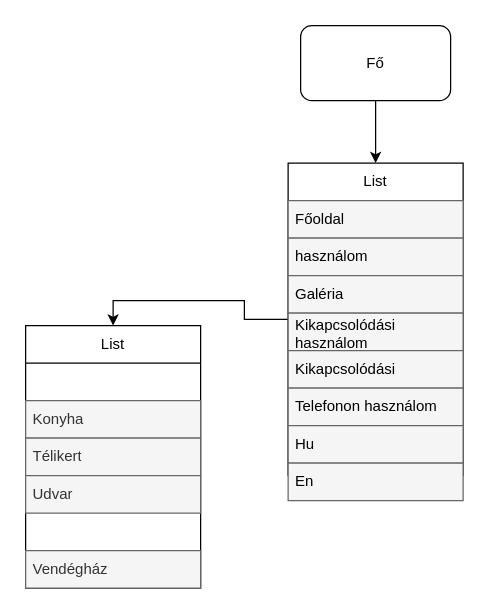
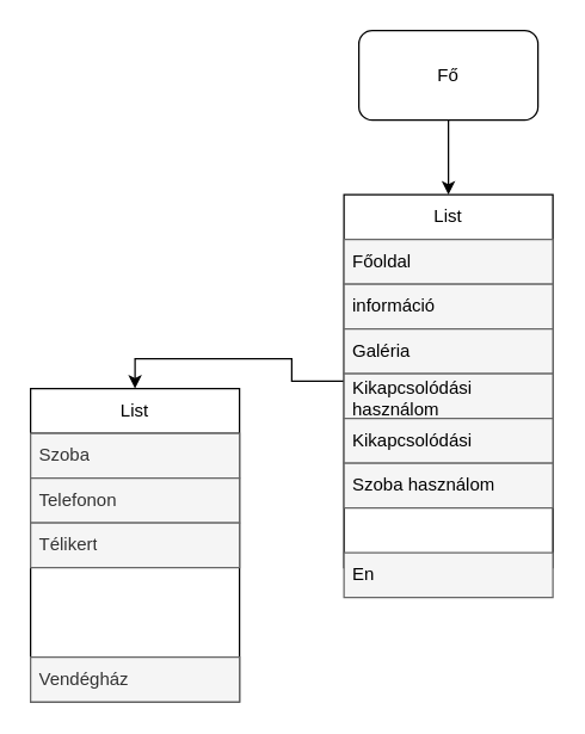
  <mxCell id="0" />
  <mxCell id="1" parent="0" />
  <mxCell id="2" style="edgeStyle=orthogonalEdgeStyle;rounded=0;orthogonalLoop=1;jettySize=auto;html=1;exitX=0.5;exitY=1;exitDx=0;exitDy=0;entryX=0.5;entryY=0;entryDx=0;entryDy=0;labelBackgroundColor=none;fontColor=default;" parent="1" source="3" target="5" edge="1"><mxGeometry relative="1" as="geometry" /></mxCell>
  <mxCell id="3" value="Fő" style="whiteSpace=wrap;html=1;labelBackgroundColor=none;rounded=1;" parent="1" vertex="1"><mxGeometry x="240" y="20" width="120" height="60" as="geometry" /></mxCell>
  <mxCell id="4" style="edgeStyle=orthogonalEdgeStyle;rounded=0;orthogonalLoop=1;jettySize=auto;html=1;exitX=0;exitY=0.5;exitDx=0;exitDy=0;entryX=0.5;entryY=0;entryDx=0;entryDy=0;" parent="1" source="5" target="13" edge="1"><mxGeometry relative="1" as="geometry" /></mxCell>
  <mxCell id="5" value="List" style="swimlane;fontStyle=0;childdayout=stackLayout;horizontal=1;startSize=30;horizontalStack=0;resizeParent=1;resizeParentMax=0;resizeLast=0;collapsible=1;marginBottom=0;whiteSpace=wrap;html=1;labelBackgroundColor=none;" parent="1" vertex="1"><mxGeometry x="230" y="130" width="140" height="250" as="geometry"><mxRectangle x="40" y="140" width="60" height="30" as="alternateBounds" /></mxGeometry></mxCell>
  <mxCell id="6" value="&lt;font color=&quot;#000000&quot;&gt;Főoldal&lt;/font&gt;" style="text;align=left;verticalAlign=middle;spacingLeft=4;spacingRight=4;overflow=hidden;points=[[0,0.5],[1,0.5]];portConstraint=eastwest;rotatable=0;whiteSpace=wrap;html=1;labelBackgroundColor=none;fillColor=#f5f5f5;fontColor=#333333;strokeColor=#666666;" parent="5" vertex="1"><mxGeometry y="30" width="140" height="30" as="geometry" /></mxCell>
- <mxCell id="7" value="&lt;font color=&quot;#000000&quot;&gt;használom&lt;/font&gt;" style="text;align=left;verticalAlign=middle;spacingLeft=4;spacingRight=4;overflow=hidden;points=[[0,0.5],[1,0.5]];portConstraint=eastwest;rotatable=0;whiteSpace=wrap;html=1;labelBackgroundColor=none;fillColor=#f5f5f5;fontColor=#333333;strokeColor=#666666;" parent="5" vertex="1"><mxGeometry y="60" width="140" height="30" as="geometry" /></mxCell>
+ <mxCell id="7" value="&lt;font color=&quot;#000000&quot;&gt;információ&lt;/font&gt;" style="text;align=left;verticalAlign=middle;spacingLeft=4;spacingRight=4;overflow=hidden;points=[[0,0.5],[1,0.5]];portConstraint=eastwest;rotatable=0;whiteSpace=wrap;html=1;labelBackgroundColor=none;fillColor=#f5f5f5;fontColor=#333333;strokeColor=#666666;" parent="5" vertex="1"><mxGeometry y="60" width="140" height="30" as="geometry" /></mxCell>
  <mxCell id="8" value="&lt;font color=&quot;#000000&quot;&gt;Galéria&lt;/font&gt;" style="text;align=left;verticalAlign=middle;spacingLeft=4;spacingRight=4;overflow=hidden;points=[[0,0.5],[1,0.5]];portConstraint=eastwest;rotatable=0;whiteSpace=wrap;html=1;labelBackgroundColor=none;fillColor=#f5f5f5;fontColor=#333333;strokeColor=#666666;" parent="5" vertex="1"><mxGeometry y="90" width="140" height="30" as="geometry" /></mxCell>
  <mxCell id="9" value="&lt;font color=&quot;#000000&quot;&gt;Kikapcsolódási használom&lt;/font&gt;" style="text;align=left;verticalAlign=middle;spacingLeft=4;spacingRight=4;overflow=hidden;points=[[0,0.5],[1,0.5]];portConstraint=eastwest;rotatable=0;whiteSpace=wrap;html=1;labelBackgroundColor=none;fillColor=#f5f5f5;fontColor=#333333;strokeColor=#666666;" parent="5" vertex="1"><mxGeometry y="120" width="140" height="30" as="geometry" /></mxCell>
  <mxCell id="10" value="&lt;font color=&quot;#000000&quot;&gt;Kikapcsolódási&lt;/font&gt;" style="text;align=left;verticalAlign=middle;spacingLeft=4;spacingRight=4;overflow=hidden;points=[[0,0.5],[1,0.5]];portConstraint=eastwest;rotatable=0;whiteSpace=wrap;html=1;labelBackgroundColor=none;fillColor=#f5f5f5;fontColor=#333333;strokeColor=#666666;" parent="5" vertex="1"><mxGeometry y="150" width="140" height="30" as="geometry" /></mxCell>
- <mxCell id="11" value="&lt;font color=&quot;#000000&quot;&gt;Telefonon használom&lt;/font&gt;" style="text;align=left;verticalAlign=middle;spacingLeft=4;spacingRight=4;overflow=hidden;points=[[0,0.5],[1,0.5]];portConstraint=eastwest;rotatable=0;whiteSpace=wrap;html=1;labelBackgroundColor=none;fillColor=#f5f5f5;fontColor=#333333;strokeColor=#666666;" parent="5" vertex="1"><mxGeometry y="180" width="140" height="30" as="geometry" /></mxCell>
- <mxCell id="12" value="&lt;font color=&quot;#000000&quot;&gt;Hu&lt;/font&gt;" style="text;align=left;verticalAlign=middle;spacingLeft=4;spacingRight=4;overflow=hidden;points=[[0,0.5],[1,0.5]];portConstraint=eastwest;rotatable=0;whiteSpace=wrap;html=1;labelBackgroundColor=none;fillColor=#f5f5f5;fontColor=#333333;strokeColor=#666666;" vertex="1" parent="5"><mxGeometry y="210" width="140" height="30" as="geometry" /></mxCell>
+ <mxCell id="11" value="&lt;font color=&quot;#000000&quot;&gt;Szoba használom&lt;/font&gt;" style="text;align=left;verticalAlign=middle;spacingLeft=4;spacingRight=4;overflow=hidden;points=[[0,0.5],[1,0.5]];portConstraint=eastwest;rotatable=0;whiteSpace=wrap;html=1;labelBackgroundColor=none;fillColor=#f5f5f5;fontColor=#333333;strokeColor=#666666;" parent="5" vertex="1"><mxGeometry y="180" width="140" height="30" as="geometry" /></mxCell>
  <mxCell id="13" value="List" style="swimlane;fontStyle=0;childdayout=stackLayout;horizontal=1;startSize=30;horizontalStack=0;resizeParent=1;resizeParentMax=0;resizeLast=0;collapsible=1;marginBottom=0;whiteSpace=wrap;html=1;" parent="1" vertex="1"><mxGeometry x="20" y="260" width="140" height="210" as="geometry" /></mxCell>
- <mxCell id="15" value="Konyha" style="text;strokeColor=#666666;fillColor=#f5f5f5;align=left;verticalAlign=middle;spacingLeft=4;spacingRight=4;overflow=hidden;points=[[0,0.5],[1,0.5]];portConstraint=eastwest;rotatable=0;whiteSpace=wrap;html=1;fontColor=#333333;" parent="13" vertex="1"><mxGeometry y="60" width="140" height="30" as="geometry" /></mxCell>
+ <mxCell id="14" value="Szoba" style="text;strokeColor=#666666;fillColor=#f5f5f5;align=left;verticalAlign=middle;spacingLeft=4;spacingRight=4;overflow=hidden;points=[[0,0.5],[1,0.5]];portConstraint=eastwest;rotatable=0;whiteSpace=wrap;html=1;fontColor=#333333;" parent="13" vertex="1"><mxGeometry y="30" width="140" height="30" as="geometry" /></mxCell>
+ <mxCell id="15" value="Telefonon" style="text;strokeColor=#666666;fillColor=#f5f5f5;align=left;verticalAlign=middle;spacingLeft=4;spacingRight=4;overflow=hidden;points=[[0,0.5],[1,0.5]];portConstraint=eastwest;rotatable=0;whiteSpace=wrap;html=1;fontColor=#333333;" parent="13" vertex="1"><mxGeometry y="60" width="140" height="30" as="geometry" /></mxCell>
  <mxCell id="16" value="Télikert" style="text;strokeColor=#666666;fillColor=#f5f5f5;align=left;verticalAlign=middle;spacingLeft=4;spacingRight=4;overflow=hidden;points=[[0,0.5],[1,0.5]];portConstraint=eastwest;rotatable=0;whiteSpace=wrap;html=1;fontColor=#333333;" parent="13" vertex="1"><mxGeometry y="90" width="140" height="30" as="geometry" /></mxCell>
- <mxCell id="17" value="Udvar" style="text;strokeColor=#666666;fillColor=#f5f5f5;align=left;verticalAlign=middle;spacingLeft=4;spacingRight=4;overflow=hidden;points=[[0,0.5],[1,0.5]];portConstraint=eastwest;rotatable=0;whiteSpace=wrap;html=1;fontColor=#333333;" parent="13" vertex="1"><mxGeometry y="120" width="140" height="30" as="geometry" /></mxCell>
  <mxCell id="18" value="Vendégház" style="text;strokeColor=#666666;fillColor=#f5f5f5;align=left;verticalAlign=middle;spacingLeft=4;spacingRight=4;overflow=hidden;points=[[0,0.5],[1,0.5]];portConstraint=eastwest;rotatable=0;whiteSpace=wrap;html=1;fontColor=#333333;" parent="13" vertex="1"><mxGeometry y="180" width="140" height="30" as="geometry" /></mxCell>
  <mxCell id="19" value="&lt;font color=&quot;#000000&quot;&gt;En&lt;/font&gt;&lt;span style=&quot;color: rgba(0, 0, 0, 0); font-family: monospace; font-size: 0px;&quot;&gt;%3CmxGraphModel%3E%3Croot%3E%3CmxCell%20id%3D%220%22%2F%3E%3CmxCell%20id%3D%221%22%20parent%3D%220%22%2F%3E%3CmxCell%20id%3D%222%22%20value%3D%22%26lt%3Bfont%20color%3D%26quot%3B%23000000%26quot%3B%26gt%3BEl%C3%A9rhet%C5%91s%C3%A9gek%26lt%3B%2Ffont%26gt%3B%22%20style%3D%22text%3Balign%3Dleft%3BverticalAlign%3Dmiddle%3BspacingLeft%3D4%3BspacingRight%3D4%3Boverflow%3Dhidden%3Bpoints%3D%5B%5B0%2C0.5%5D%2C%5B1%2C0.5%5D%5D%3BportConstraint%3Deastwest%3Brotatable%3D0%3BwhiteSpace%3Dwrap%3Bhtml%3D1%3BlabelBackgroundColor%3Dnone%3BfillColor%3D%23f5f5f5%3BfontColor%3D%23333333%3BstrokeColor%3D%23666666%3B%22%20vertex%3D%221%22%20parent%3D%221%22%3E%3CmxGeometry%20x%3D%2240%22%20y%3D%22290%22%20width%3D%22140%22%20height%3D%2230%22%20as%3D%22geometry%22%2F%3E%3C%2FmxCell%3E%3CmxCell%20id%3D%223%22%20value%3D%22%26lt%3Bfont%20color%3D%26quot%3B%23000000%26quot%3B%26gt%3BTelefonon%20haszn%C3%A1lom%26lt%3B%2Ffont%26gt%3B%22%20style%3D%22text%3Balign%3Dleft%3BverticalAlign%3Dmiddle%3BspacingLeft%3D4%3BspacingRight%3D4%3Boverflow%3Dhidden%3Bpoints%3D%5B%5B0%2C0.5%5D%2C%5B1%2C0.5%5D%5D%3BportConstraint%3Deastwest%3Brotatable%3D0%3BwhiteSpace%3Dwrap%3Bhtml%3D1%3BlabelBackgroundColor%3Dnone%3BfillColor%3D%23f5f5f5%3BfontColor%3D%23333333%3BstrokeColor%3D%23666666%3B%22%20vertex%3D%221%22%20parent%3D%221%22%3E%3CmxGeometry%20x%3D%2240%22%20y%3D%22320%22%20width%3D%22140%22%20height%3D%2230%22%20as%3D%22geometry%22%2F%3E%3C%2FmxCell%3E%3C%2Froot%3E%3C%2FmxGraphModel%3E&lt;/span&gt;" style="text;align=left;verticalAlign=middle;spacingLeft=4;spacingRight=4;overflow=hidden;points=[[0,0.5],[1,0.5]];portConstraint=eastwest;rotatable=0;whiteSpace=wrap;html=1;labelBackgroundColor=none;fillColor=#f5f5f5;fontColor=#333333;strokeColor=#666666;" vertex="1" parent="1"><mxGeometry x="230" y="370" width="140" height="30" as="geometry" /></mxCell>
